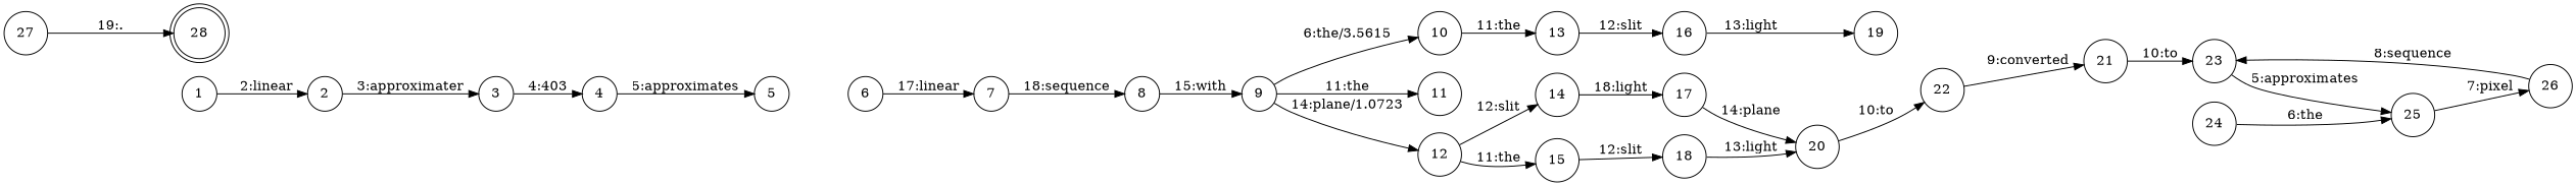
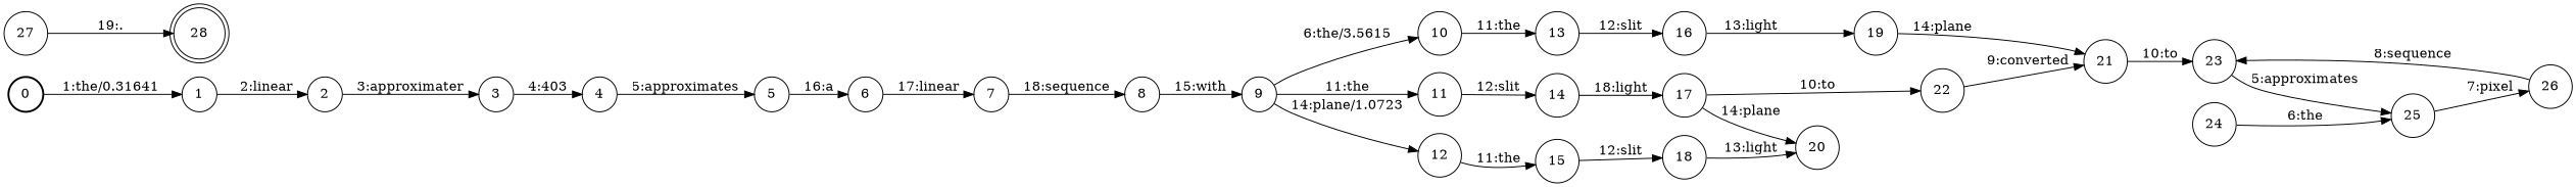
  digraph {
    nodesep=0.25
    rankdir=LR
    ranksep=0.4
    node [fontsize=14 shape=circle style=solid]
    edge [fontsize=14]
+   n1 [label=0 style=bold]
    n2 [label=1]
    n3 [label=2]
    n4 [label=3]
    n5 [label=4]
    n6 [label=5]
    n7 [label=6]
    n8 [label=7]
    n9 [label=8]
    n10 [label=9]
    n11 [label=10]
    n12 [label=11]
    n13 [label=12]
    n14 [label=13]
    n15 [label=14]
    n16 [label=15]
    n17 [label=16]
    n18 [label=17]
    n19 [label=18]
    n20 [label=19]
    n21 [label=20]
    n22 [label=21]
    n23 [label=22]
    n24 [label=23]
    n25 [label=25]
    n26 [label=24]
    n27 [label=26]
    n28 [label=27]
    n29 [label=28 shape=doublecircle]
+   n1 -> n2 [label="1:the/0.31641"]
    n2 -> n3 [label="2:linear"]
    n3 -> n4 [label="3:approximater"]
    n4 -> n5 [label="4:403"]
    n5 -> n6 [label="5:approximates"]
+   n6 -> n7 [label="16:a"]
    n7 -> n8 [label="17:linear"]
    n8 -> n9 [label="18:sequence"]
    n9 -> n10 [label="15:with"]
    n10 -> n11 [label="6:the/3.5615"]
    n10 -> n12 [label="11:the"]
    n10 -> n13 [label="14:plane/1.0723"]
    n11 -> n14 [label="11:the"]
-   n13 -> n15 [label="12:slit"]
+   n12 -> n15 [label="12:slit"]
    n13 -> n16 [label="11:the"]
    n14 -> n17 [label="12:slit"]
    n15 -> n18 [label="18:light"]
    n16 -> n19 [label="12:slit"]
    n17 -> n20 [label="13:light"]
    n18 -> n21 [label="14:plane"]
    n19 -> n21 [label="13:light"]
-   n21 -> n23 [label="10:to"]
+   n20 -> n22 [label="14:plane"]
+   n18 -> n23 [label="10:to"]
    n22 -> n24 [label="10:to"]
    n23 -> n22 [label="9:converted"]
    n24 -> n25 [label="5:approximates"]
    n25 -> n27 [label="7:pixel"]
    n26 -> n25 [label="6:the"]
    n27 -> n24 [label="8:sequence"]
    n28 -> n29 [label="19:."]
  }
